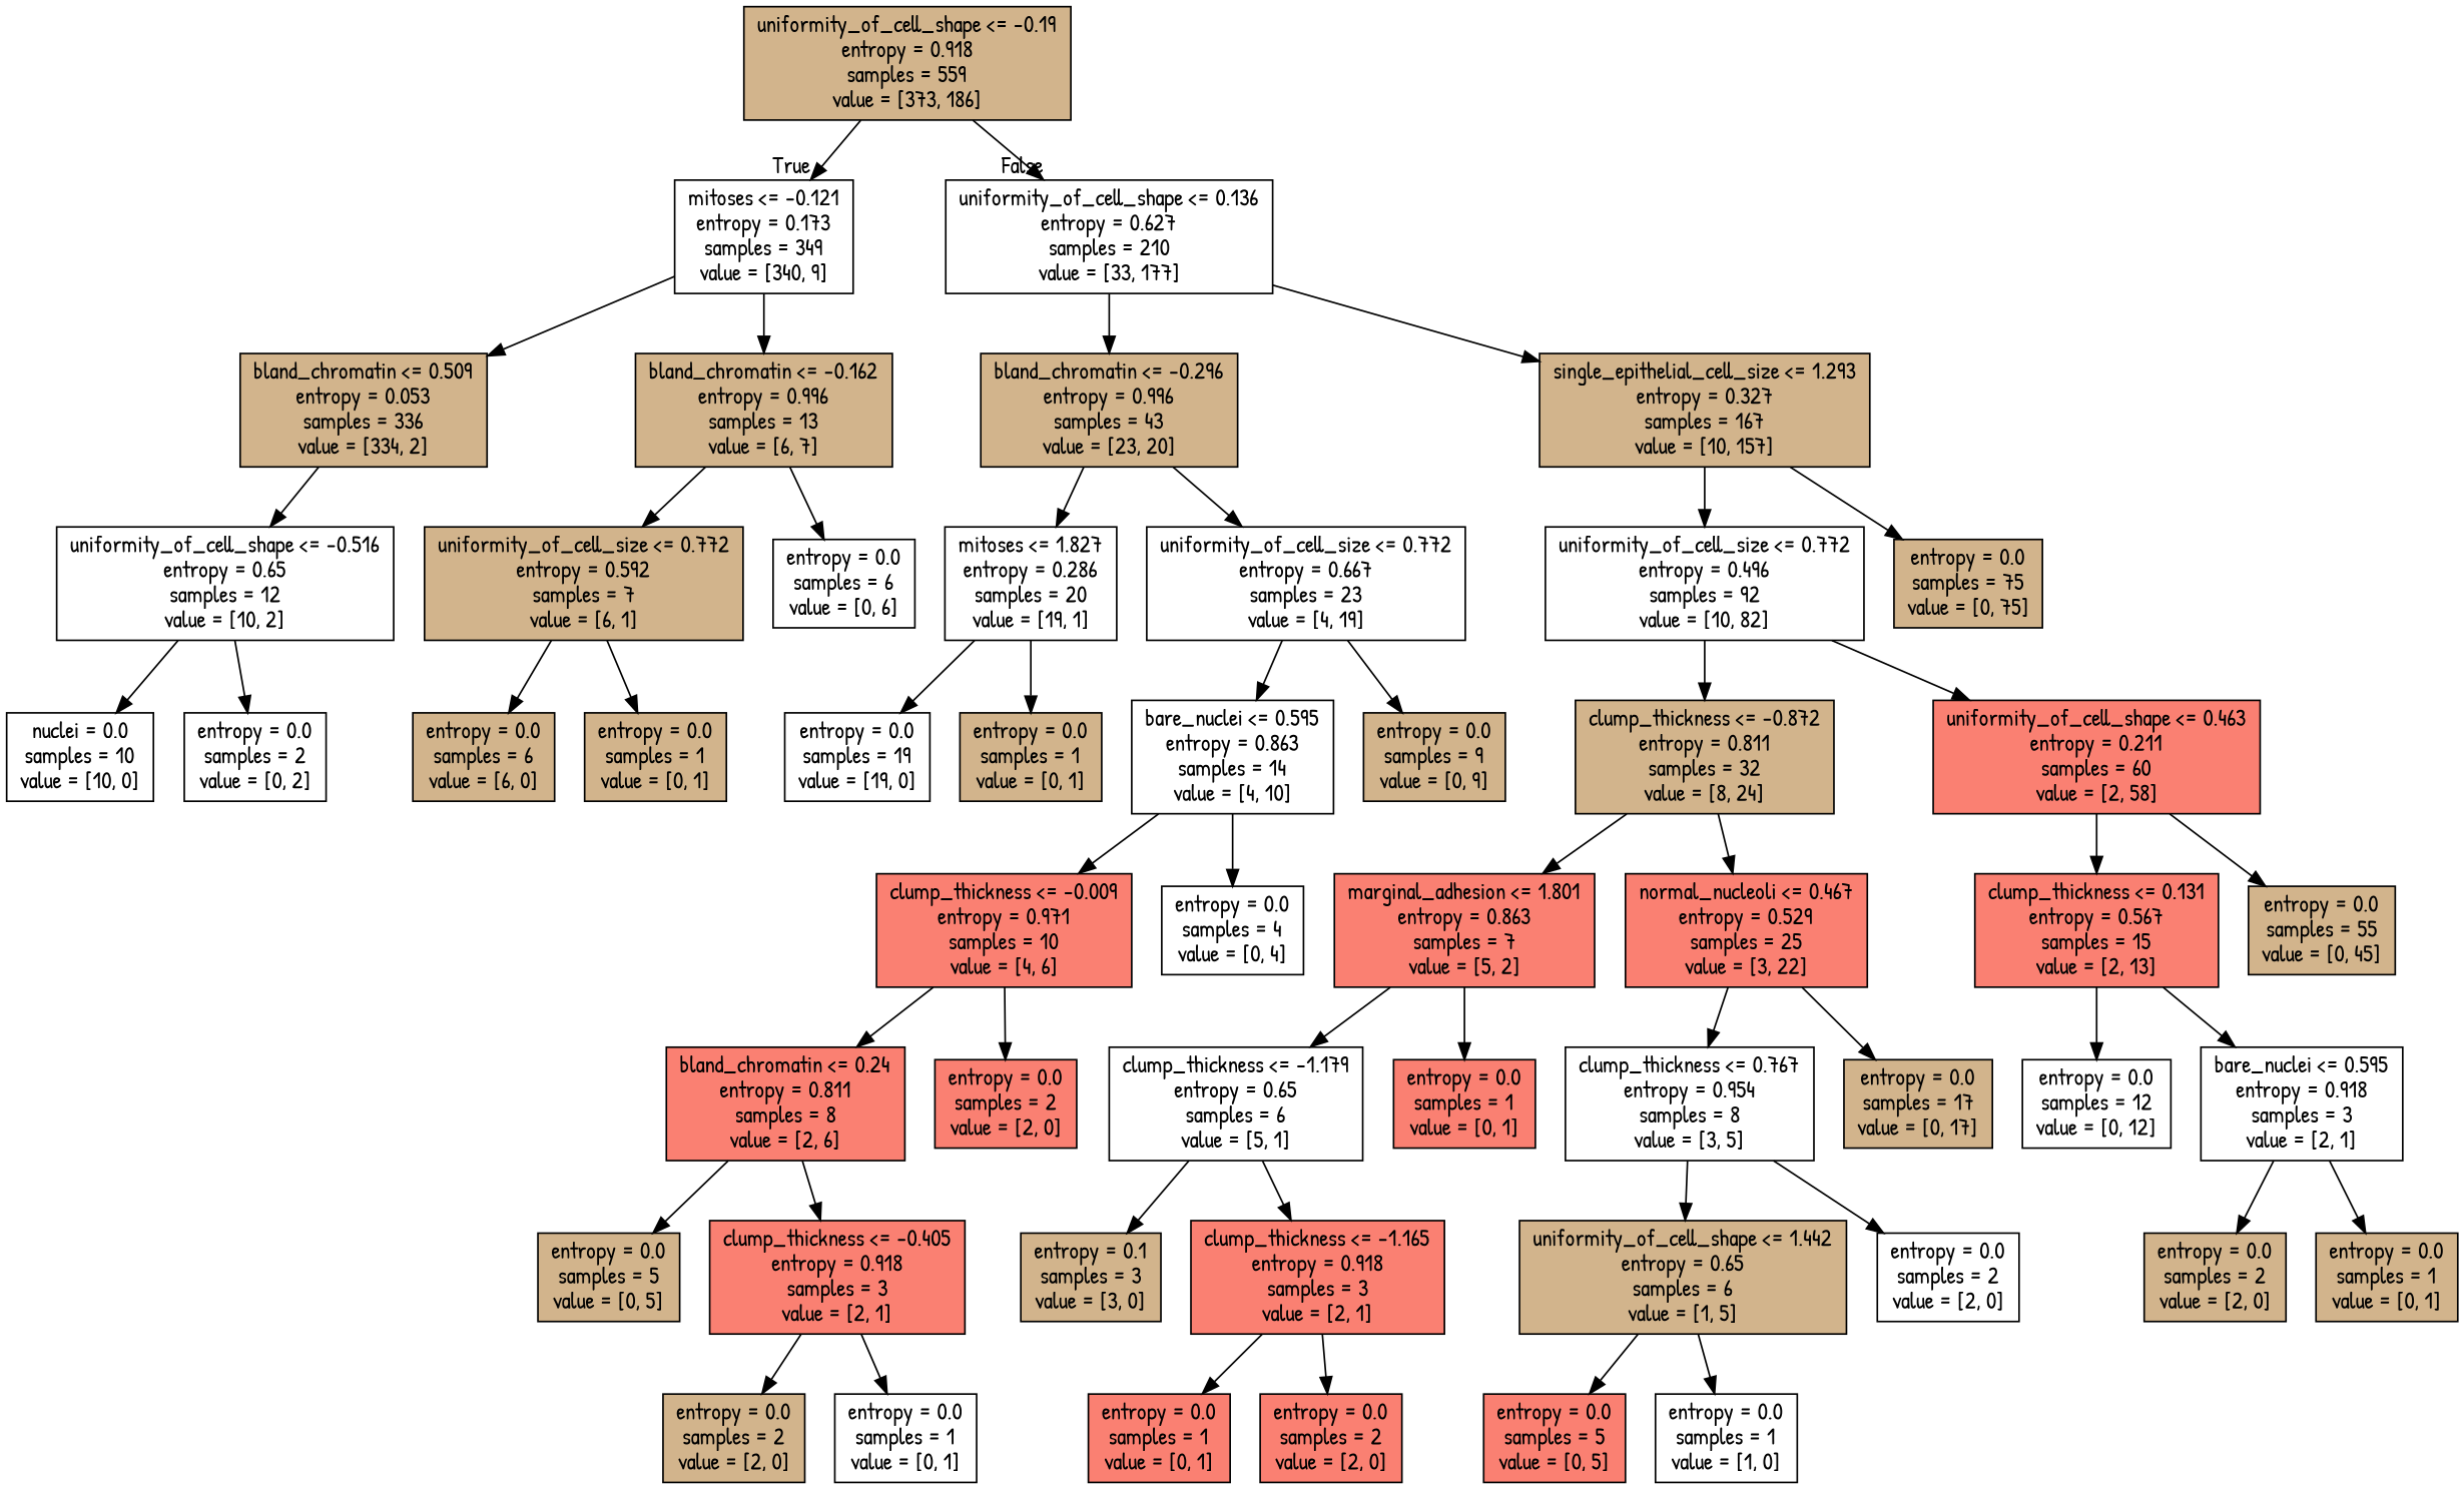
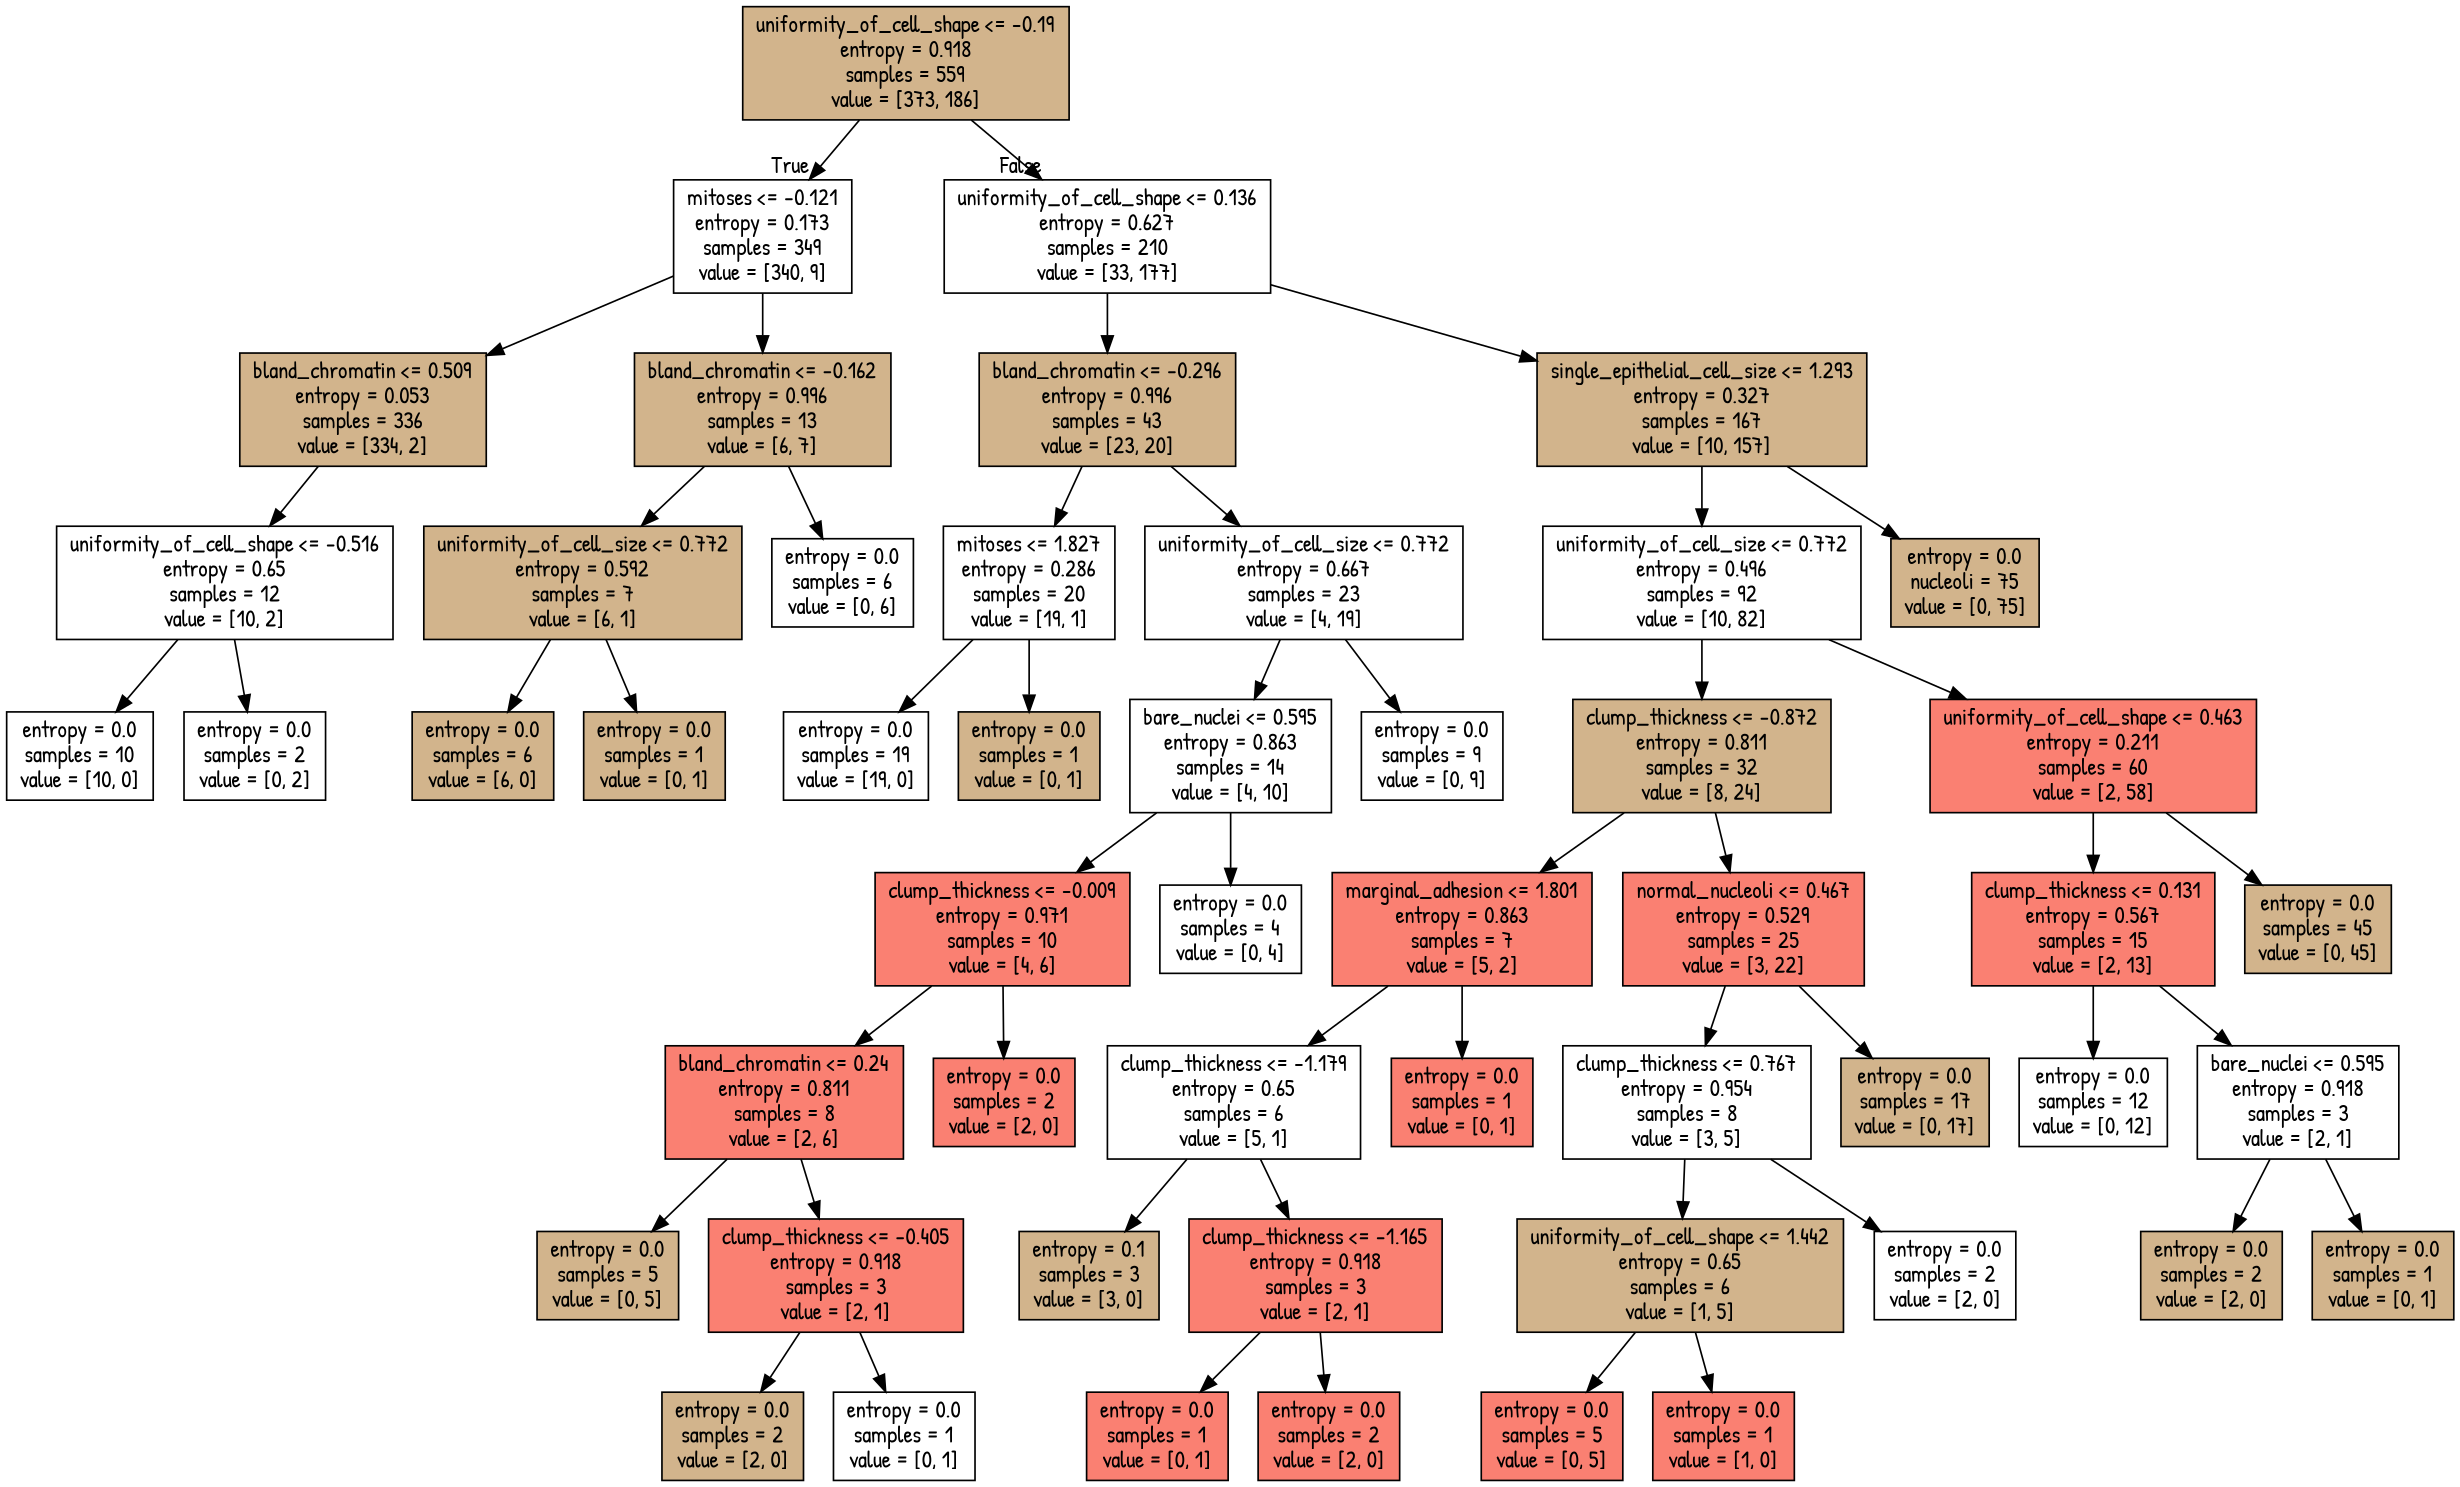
  digraph {
    fontname="Patrick Hand"
    node [color=black fillcolor=tan fontname="Patrick Hand" shape=box style=filled]
    edge [fontname="Patrick Hand"]
    n1 [label="uniformity_of_cell_shape <= -0.19\nentropy = 0.918\nsamples = 559\nvalue = [373, 186]"]
    n2 [fillcolor=white label="mitoses <= -0.121\nentropy = 0.173\nsamples = 349\nvalue = [340, 9]"]
    n3 [fillcolor=white label="uniformity_of_cell_shape <= 0.136\nentropy = 0.627\nsamples = 210\nvalue = [33, 177]"]
    n4 [label="bland_chromatin <= 0.509\nentropy = 0.053\nsamples = 336\nvalue = [334, 2]"]
    n5 [label="bland_chromatin <= -0.162\nentropy = 0.996\nsamples = 13\nvalue = [6, 7]"]
    n6 [label="bland_chromatin <= -0.296\nentropy = 0.996\nsamples = 43\nvalue = [23, 20]"]
    n7 [label="single_epithelial_cell_size <= 1.293\nentropy = 0.327\nsamples = 167\nvalue = [10, 157]"]
    n8 [fillcolor=white label="uniformity_of_cell_shape <= -0.516\nentropy = 0.65\nsamples = 12\nvalue = [10, 2]"]
    n9 [label="uniformity_of_cell_size <= 0.772\nentropy = 0.592\nsamples = 7\nvalue = [6, 1]"]
    n10 [fillcolor=white label="entropy = 0.0\nsamples = 6\nvalue = [0, 6]"]
-   n11 [fillcolor=white label="nuclei = 0.0\nsamples = 10\nvalue = [10, 0]"]
+   n11 [fillcolor=white label="entropy = 0.0\nsamples = 10\nvalue = [10, 0]"]
    n12 [fillcolor=white label="entropy = 0.0\nsamples = 2\nvalue = [0, 2]"]
    n13 [label="entropy = 0.0\nsamples = 6\nvalue = [6, 0]"]
    n14 [label="entropy = 0.0\nsamples = 1\nvalue = [0, 1]"]
    n15 [fillcolor=white label="mitoses <= 1.827\nentropy = 0.286\nsamples = 20\nvalue = [19, 1]"]
    n16 [fillcolor=white label="uniformity_of_cell_size <= 0.772\nentropy = 0.667\nsamples = 23\nvalue = [4, 19]"]
    n17 [fillcolor=white label="uniformity_of_cell_size <= 0.772\nentropy = 0.496\nsamples = 92\nvalue = [10, 82]"]
-   n18 [label="entropy = 0.0\nsamples = 75\nvalue = [0, 75]"]
+   n18 [label="entropy = 0.0\nnucleoli = 75\nvalue = [0, 75]"]
    n19 [fillcolor=white label="entropy = 0.0\nsamples = 19\nvalue = [19, 0]"]
    n20 [label="entropy = 0.0\nsamples = 1\nvalue = [0, 1]"]
    n21 [fillcolor=white label="bare_nuclei <= 0.595\nentropy = 0.863\nsamples = 14\nvalue = [4, 10]"]
-   n22 [label="entropy = 0.0\nsamples = 9\nvalue = [0, 9]"]
+   n22 [fillcolor=white label="entropy = 0.0\nsamples = 9\nvalue = [0, 9]"]
    n23 [fillcolor=salmon label="clump_thickness <= -0.009\nentropy = 0.971\nsamples = 10\nvalue = [4, 6]"]
    n24 [fillcolor=white label="entropy = 0.0\nsamples = 4\nvalue = [0, 4]"]
    n25 [fillcolor=salmon label="bland_chromatin <= 0.24\nentropy = 0.811\nsamples = 8\nvalue = [2, 6]"]
    n26 [fillcolor=salmon label="entropy = 0.0\nsamples = 2\nvalue = [2, 0]"]
    n27 [label="entropy = 0.0\nsamples = 5\nvalue = [0, 5]"]
    n28 [fillcolor=salmon label="clump_thickness <= -0.405\nentropy = 0.918\nsamples = 3\nvalue = [2, 1]"]
    n29 [label="entropy = 0.0\nsamples = 2\nvalue = [2, 0]"]
    n30 [fillcolor=white label="entropy = 0.0\nsamples = 1\nvalue = [0, 1]"]
    n31 [label="clump_thickness <= -0.872\nentropy = 0.811\nsamples = 32\nvalue = [8, 24]"]
    n32 [fillcolor=salmon label="uniformity_of_cell_shape <= 0.463\nentropy = 0.211\nsamples = 60\nvalue = [2, 58]"]
    n33 [fillcolor=salmon label="marginal_adhesion <= 1.801\nentropy = 0.863\nsamples = 7\nvalue = [5, 2]"]
    n34 [fillcolor=salmon label="normal_nucleoli <= 0.467\nentropy = 0.529\nsamples = 25\nvalue = [3, 22]"]
    n35 [fillcolor=salmon label="clump_thickness <= 0.131\nentropy = 0.567\nsamples = 15\nvalue = [2, 13]"]
-   n36 [label="entropy = 0.0\nsamples = 55\nvalue = [0, 45]"]
+   n36 [label="entropy = 0.0\nsamples = 45\nvalue = [0, 45]"]
    n37 [fillcolor=white label="clump_thickness <= -1.179\nentropy = 0.65\nsamples = 6\nvalue = [5, 1]"]
    n38 [fillcolor=salmon label="entropy = 0.0\nsamples = 1\nvalue = [0, 1]"]
    n39 [fillcolor=white label="clump_thickness <= 0.767\nentropy = 0.954\nsamples = 8\nvalue = [3, 5]"]
    n40 [label="entropy = 0.0\nsamples = 17\nvalue = [0, 17]"]
    n41 [label="entropy = 0.1\nsamples = 3\nvalue = [3, 0]"]
    n42 [fillcolor=salmon label="clump_thickness <= -1.165\nentropy = 0.918\nsamples = 3\nvalue = [2, 1]"]
    n43 [fillcolor=salmon label="entropy = 0.0\nsamples = 1\nvalue = [0, 1]"]
    n44 [fillcolor=salmon label="entropy = 0.0\nsamples = 2\nvalue = [2, 0]"]
    n45 [label="uniformity_of_cell_shape <= 1.442\nentropy = 0.65\nsamples = 6\nvalue = [1, 5]"]
    n46 [fillcolor=white label="entropy = 0.0\nsamples = 2\nvalue = [2, 0]"]
    n47 [fillcolor=salmon label="entropy = 0.0\nsamples = 5\nvalue = [0, 5]"]
-   n48 [fillcolor=white label="entropy = 0.0\nsamples = 1\nvalue = [1, 0]"]
+   n48 [fillcolor=salmon label="entropy = 0.0\nsamples = 1\nvalue = [1, 0]"]
    n49 [fillcolor=white label="entropy = 0.0\nsamples = 12\nvalue = [0, 12]"]
    n50 [fillcolor=white label="bare_nuclei <= 0.595\nentropy = 0.918\nsamples = 3\nvalue = [2, 1]"]
    n51 [label="entropy = 0.0\nsamples = 2\nvalue = [2, 0]"]
    n52 [label="entropy = 0.0\nsamples = 1\nvalue = [0, 1]"]
    n1 -> n2 [headlabel=True labelangle=45 labeldistance=2.5]
    n1 -> n3 [headlabel=False labelangle=-45 labeldistance=2.5]
    n2 -> n4
    n2 -> n5
    n3 -> n6
    n3 -> n7
    n4 -> n8
    n5 -> n9
    n5 -> n10
    n6 -> n15
    n6 -> n16
    n7 -> n17
    n7 -> n18
    n8 -> n11
    n8 -> n12
    n9 -> n13
    n9 -> n14
    n15 -> n19
    n15 -> n20
    n16 -> n21
    n16 -> n22
    n17 -> n31
    n17 -> n32
    n21 -> n23
    n21 -> n24
    n23 -> n25
    n23 -> n26
    n25 -> n27
    n25 -> n28
    n28 -> n29
    n28 -> n30
    n31 -> n33
    n31 -> n34
    n32 -> n35
    n32 -> n36
    n33 -> n37
    n33 -> n38
    n34 -> n39
    n34 -> n40
    n35 -> n49
    n35 -> n50
    n37 -> n41
    n37 -> n42
    n39 -> n45
    n39 -> n46
    n42 -> n43
    n42 -> n44
    n45 -> n47
    n45 -> n48
    n50 -> n51
    n50 -> n52
  }
